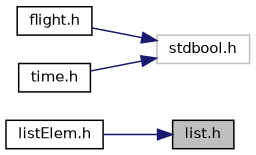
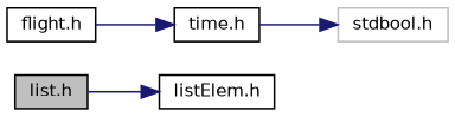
  digraph {
    rankdir=LR
    node [color=black fillcolor=white fontname=Helvetica fontsize=10 shape=record style=filled]
    edge [color=midnightblue fontname=Helvetica fontsize=10 labelfontname=Helvetica labelfontsize=10 style=solid]
    n1 [fillcolor=grey75 fontcolor=black height=0.2 label="list.h" width=0.4]
    n2 [height=0.2 label="listElem.h" width=0.4]
    n3 [color=grey75 height=0.2 label="stdbool.h" width=0.4]
    n4 [height=0.2 label="flight.h" width=0.4]
    n5 [height=0.2 label="time.h" width=0.4]
-   n2 -> n1
-   n4 -> n3
+   n1 -> n2
+   n4 -> n5
    n5 -> n3
  }
